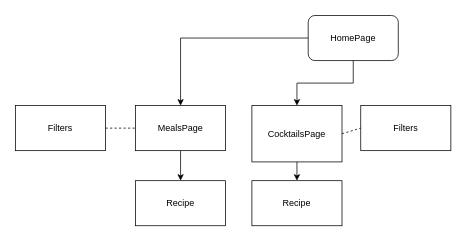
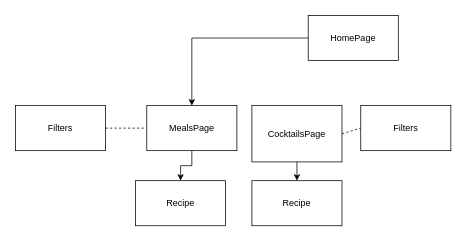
  <mxCell id="0" />
  <mxCell id="1" parent="0" />
  <mxCell id="2" style="edgeStyle=orthogonalEdgeStyle;rounded=0;orthogonalLoop=1;jettySize=auto;html=1;exitX=0;exitY=0.5;exitDx=0;exitDy=0;entryX=0.5;entryY=0;entryDx=0;entryDy=0;" edge="1" parent="1" source="4" target="6"><mxGeometry relative="1" as="geometry" /></mxCell>
- <mxCell id="3" style="edgeStyle=orthogonalEdgeStyle;rounded=0;orthogonalLoop=1;jettySize=auto;html=1;exitX=0.5;exitY=1;exitDx=0;exitDy=0;entryX=0.5;entryY=0;entryDx=0;entryDy=0;" edge="1" parent="1" source="4" target="8"><mxGeometry relative="1" as="geometry" /></mxCell>
- <mxCell id="4" value="HomePage" style="whiteSpace=wrap;html=1;rounded=1;" vertex="1" parent="1"><mxGeometry x="410" y="20" width="120" height="60" as="geometry" /></mxCell>
+ <mxCell id="4" value="HomePage" style="rounded=0;whiteSpace=wrap;html=1;" vertex="1" parent="1"><mxGeometry x="410" y="20" width="120" height="60" as="geometry" /></mxCell>
  <mxCell id="5" style="edgeStyle=orthogonalEdgeStyle;rounded=0;orthogonalLoop=1;jettySize=auto;html=1;exitX=0.5;exitY=1;exitDx=0;exitDy=0;entryX=0.5;entryY=0;entryDx=0;entryDy=0;" edge="1" parent="1" source="6" target="9"><mxGeometry relative="1" as="geometry" /></mxCell>
- <mxCell id="6" value="MealsPage" style="rounded=0;whiteSpace=wrap;html=1;" vertex="1" parent="1"><mxGeometry x="180" y="140" width="120" height="60" as="geometry" /></mxCell>
+ <mxCell id="6" value="MealsPage" style="rounded=0;whiteSpace=wrap;html=1;" vertex="1" parent="1"><mxGeometry x="195" y="140" width="120" height="60" as="geometry" /></mxCell>
  <mxCell id="7" style="edgeStyle=orthogonalEdgeStyle;rounded=0;orthogonalLoop=1;jettySize=auto;html=1;exitX=0.5;exitY=1;exitDx=0;exitDy=0;entryX=0.5;entryY=0;entryDx=0;entryDy=0;" edge="1" parent="1" source="8" target="10"><mxGeometry relative="1" as="geometry" /></mxCell>
  <mxCell id="8" value="CocktailsPage" style="rounded=0;whiteSpace=wrap;html=1;" vertex="1" parent="1"><mxGeometry x="335" y="140" width="120" height="75" as="geometry" /></mxCell>
  <mxCell id="9" value="Recipe" style="rounded=0;whiteSpace=wrap;html=1;" vertex="1" parent="1"><mxGeometry x="180" y="240" width="120" height="60" as="geometry" /></mxCell>
  <mxCell id="10" value="Recipe" style="rounded=0;whiteSpace=wrap;html=1;" vertex="1" parent="1"><mxGeometry x="335" y="240" width="120" height="60" as="geometry" /></mxCell>
  <mxCell id="11" value="Filters" style="rounded=0;whiteSpace=wrap;html=1;" vertex="1" parent="1"><mxGeometry x="20" y="140" width="120" height="60" as="geometry" /></mxCell>
  <mxCell id="12" value="Filters" style="rounded=0;whiteSpace=wrap;html=1;" vertex="1" parent="1"><mxGeometry x="480" y="140" width="120" height="60" as="geometry" /></mxCell>
  <mxCell id="13" value="" style="endArrow=none;dashed=1;html=1;rounded=0;exitX=1;exitY=0.5;exitDx=0;exitDy=0;entryX=0;entryY=0.5;entryDx=0;entryDy=0;" edge="1" parent="1" source="11" target="6"><mxGeometry width="50" height="50" relative="1" as="geometry"><mxPoint x="450" y="150" as="sourcePoint" /><mxPoint x="500" y="100" as="targetPoint" /></mxGeometry></mxCell>
  <mxCell id="14" value="" style="endArrow=none;dashed=1;html=1;rounded=0;entryX=0;entryY=0.5;entryDx=0;entryDy=0;exitX=1;exitY=0.5;exitDx=0;exitDy=0;" edge="1" parent="1" source="8" target="12"><mxGeometry width="50" height="50" relative="1" as="geometry"><mxPoint x="310" y="150" as="sourcePoint" /><mxPoint x="360" y="100" as="targetPoint" /></mxGeometry></mxCell>
